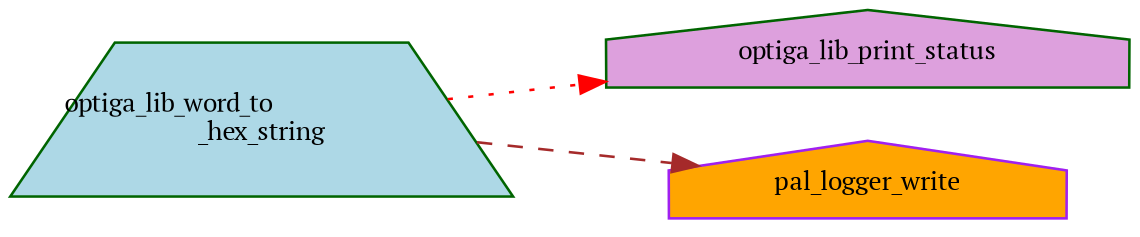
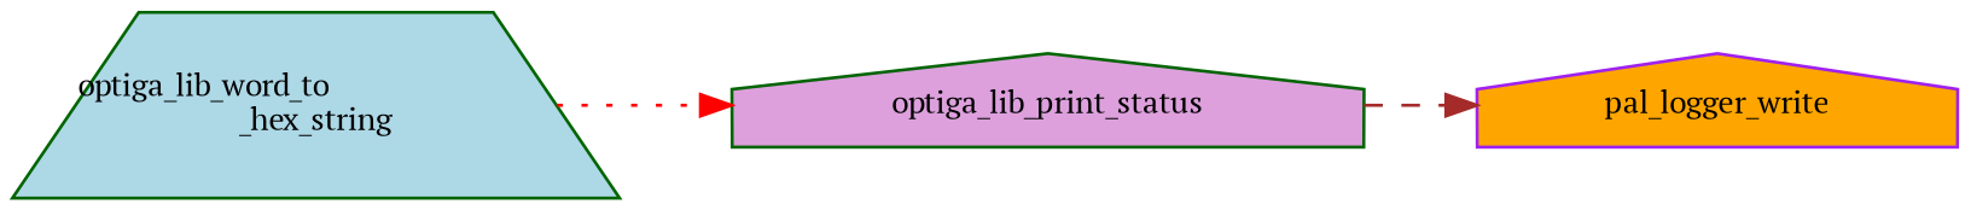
  digraph {
    fontname="PT Serif"
    rankdir=LR
    node [color=darkgreen fontname="PT Serif" fontsize=10 shape=house style=filled]
    edge [fontname="PT Serif" fontsize=10 labelfontname=Helvetica labelfontsize=10]
    n1 [fillcolor=plum fontcolor=black height=0.2 label=optiga_lib_print_status width=0.4]
    n2 [color=purple fillcolor=orange height=0.2 label=pal_logger_write width=0.4]
    n3 [fillcolor=lightblue height=0.2 label="optiga_lib_word_to\l_hex_string" shape=trapezium width=0.4]
-   n3 -> n2 [color=brown style=dashed]
+   n1 -> n2 [color=brown style=dashed]
    n3 -> n1 [color=red style=dotted]
  }
